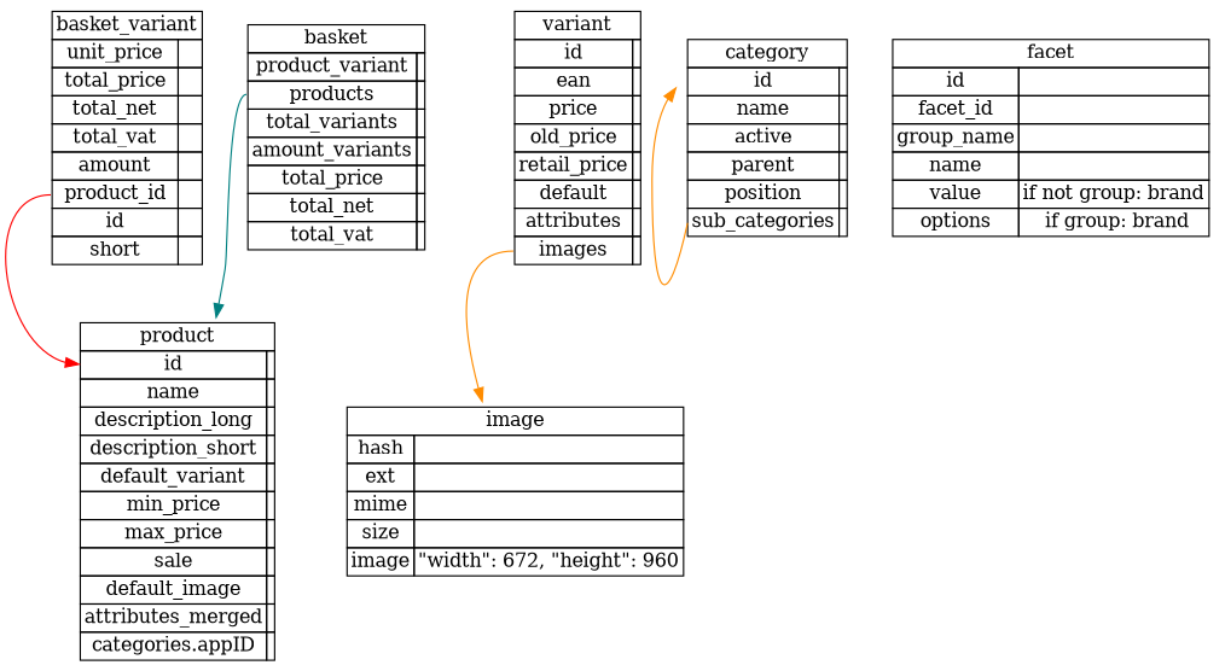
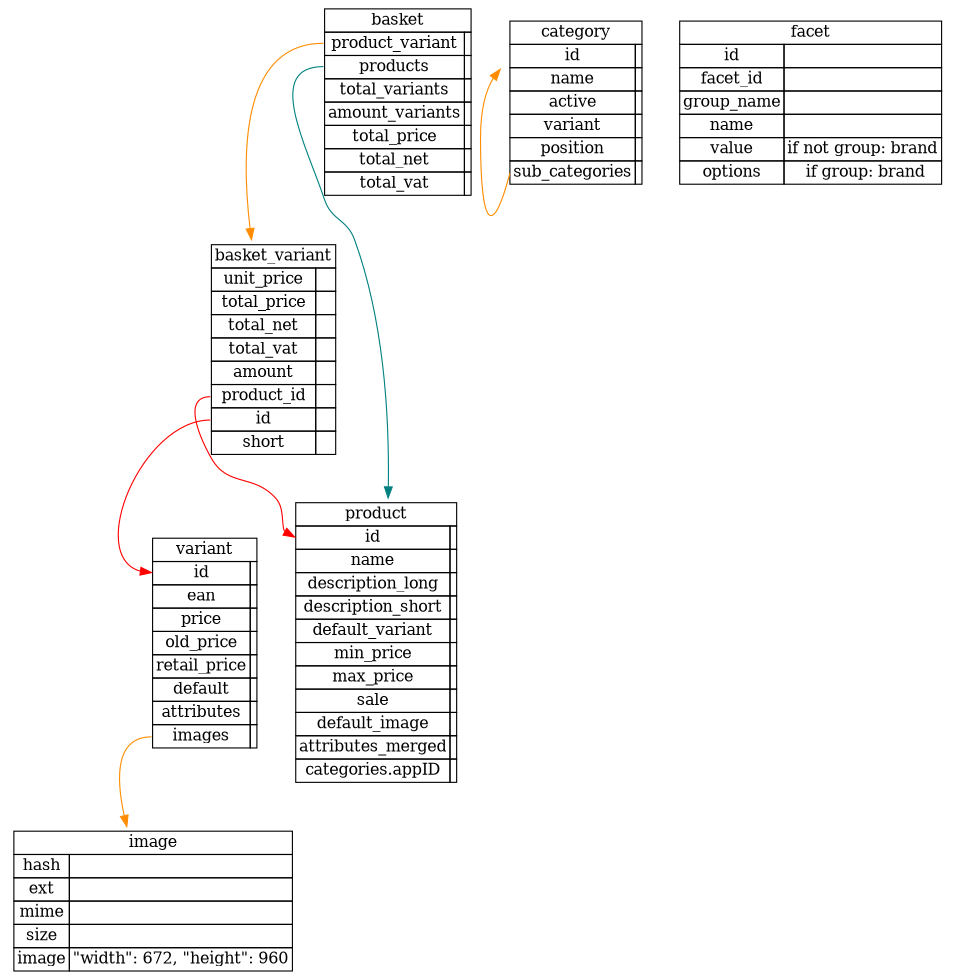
  digraph {
    node [shape=none]
    edge [color=darkorange]
    n1 [label=<<table cellspacing="0" border="0" cellborder="1">         <tr><td colspan="2">basket</td></tr>         <tr><td port="variant">product_variant</td><td></td></tr>         <tr><td port="products">products</td><td></td></tr>         <tr><td>total_variants</td><td></td></tr>         <tr><td>amount_variants</td><td></td></tr>         <tr><td>total_price</td><td></td></tr>         <tr><td>total_net</td><td></td></tr>         <tr><td>total_vat</td><td></td></tr>     </table>>]
    n2 [label=<<table cellspacing="0" border="0" cellborder="1">         <tr><td colspan="2">basket_variant</td></tr>         <tr><td>unit_price</td><td></td></tr>         <tr><td>total_price</td><td></td></tr>         <tr><td>total_net</td><td></td></tr>         <tr><td>total_vat</td><td></td></tr>         <tr><td>amount</td><td></td></tr>         <tr><td port="product">product_id</td><td></td></tr>         <tr><td port="id">id</td><td></td></tr>         <tr><td>short</td><td></td></tr>     </table>>]
    n3 [label=<<table cellspacing="0" border="0" cellborder="1">         <tr><td colspan="2">product</td></tr>         <tr><td port="id">id</td><td></td></tr>         <tr><td>name</td><td></td></tr>         <tr><td>description_long</td><td></td></tr>         <tr><td>description_short</td><td></td></tr>         <tr><td port="variant">default_variant</td><td></td></tr>         <tr><td>min_price</td><td></td></tr>         <tr><td>max_price</td><td></td></tr>         <tr><td>sale</td><td></td></tr>         <tr><td>default_image</td><td></td></tr>         <tr><td>attributes_merged</td><td></td></tr>         <tr><td>categories.appID</td><td></td></tr>     </table>>]
    n4 [label=<<table cellspacing="0" border="0" cellborder="1">         <tr><td colspan="2">variant</td></tr>         <tr><td port="id">id</td><td></td></tr>         <tr><td>ean</td><td></td></tr>         <tr><td>price</td><td></td></tr>         <tr><td>old_price</td><td></td></tr>         <tr><td>retail_price</td><td></td></tr>         <tr><td>default</td><td></td></tr>         <tr><td>attributes</td><td></td></tr>         <tr><td port="image">images</td><td></td></tr>     </table>>]
    n5 [label=<<table cellspacing="0" border="0" cellborder="1">         <tr><td colspan="2">image</td></tr>         <tr><td>hash</td><td></td></tr>         <tr><td>ext</td><td></td></tr>         <tr><td>mime</td><td></td></tr>         <tr><td>size</td><td></td></tr>         <tr><td>image</td><td>"width": 672, "height": 960</td></tr>     </table>>]
-   n6 [label=<<table cellspacing="0" border="0" cellborder="1">         <tr><td colspan="2">category</td></tr>         <tr><td>id</td><td></td></tr>         <tr><td>name</td><td></td></tr>         <tr><td>active</td><td></td></tr>         <tr><td>parent</td><td></td></tr>         <tr><td>position</td><td></td></tr>         <tr><td port="sub">sub_categories</td><td></td></tr>     </table>>]
+   n6 [label=<<table cellspacing="0" border="0" cellborder="1">         <tr><td colspan="2">category</td></tr>         <tr><td>id</td><td></td></tr>         <tr><td>name</td><td></td></tr>         <tr><td>active</td><td></td></tr>         <tr><td>variant</td><td></td></tr>         <tr><td>position</td><td></td></tr>         <tr><td port="sub">sub_categories</td><td></td></tr>     </table>>]
    n7 [label=<<table cellspacing="0" border="0" cellborder="1">         <tr><td colspan="2">facet</td></tr>         <tr><td>id</td><td></td></tr>         <tr><td>facet_id</td><td></td></tr>         <tr><td>group_name</td><td></td></tr>         <tr><td>name</td><td></td></tr>         <tr><td>value</td><td>if not group: brand</td></tr>         <tr><td>options</td><td> if group: brand</td></tr>     </table>>]
+   n1 -> n2 [tailport="variant:w"]
    n1 -> n3 [color=teal tailport="products:w"]
    n2 -> n3 [color=red headport="id:w" tailport="product:w"]
+   n2 -> n4 [color=red headport="id:w" tailport="id:w"]
    n4 -> n5 [tailport="image:w"]
    n6 -> n6 [tailport="sub:w"]
  }
